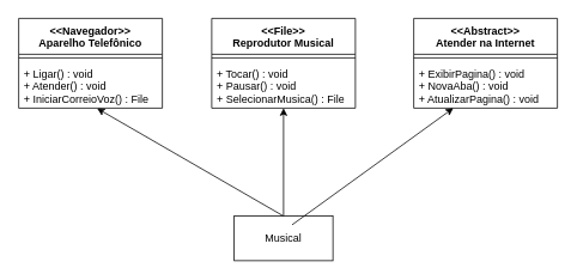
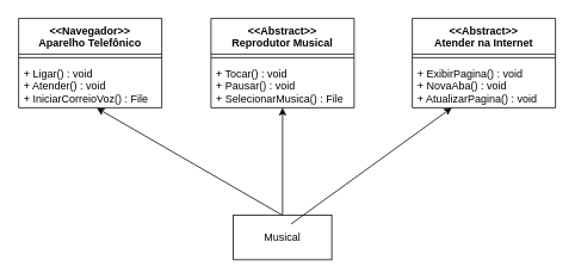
  <mxCell id="0" />
  <mxCell id="1" parent="0" />
  <mxCell id="2" value="Musical" style="html=1;whiteSpace=wrap;" vertex="1" parent="1"><mxGeometry x="260" y="240" width="110" height="50" as="geometry" /></mxCell>
- <mxCell id="3" value="&amp;lt;&amp;lt;File&amp;gt;&amp;gt;&lt;br&gt;Reprodutor Musical" style="swimlane;fontStyle=1;align=center;verticalAlign=top;childLayout=stackLayout;horizontal=1;startSize=40;horizontalStack=0;resizeParent=1;resizeParentMax=0;resizeLast=0;collapsible=1;marginBottom=0;whiteSpace=wrap;html=1;" vertex="1" parent="1"><mxGeometry x="235" y="20" width="160" height="100" as="geometry"><mxRectangle x="315" y="80" width="150" height="40" as="alternateBounds" /></mxGeometry></mxCell>
+ <mxCell id="3" value="&amp;lt;&amp;lt;Abstract&amp;gt;&amp;gt;&lt;br&gt;Reprodutor Musical" style="swimlane;fontStyle=1;align=center;verticalAlign=top;childLayout=stackLayout;horizontal=1;startSize=40;horizontalStack=0;resizeParent=1;resizeParentMax=0;resizeLast=0;collapsible=1;marginBottom=0;whiteSpace=wrap;html=1;" vertex="1" parent="1"><mxGeometry x="235" y="20" width="160" height="100" as="geometry"><mxRectangle x="315" y="80" width="150" height="40" as="alternateBounds" /></mxGeometry></mxCell>
  <mxCell id="4" value="" style="line;strokeWidth=1;fillColor=none;align=left;verticalAlign=middle;spacingTop=-1;spacingLeft=3;spacingRight=3;rotatable=0;labelPosition=right;points=[];portConstraint=eastwest;strokeColor=inherit;" vertex="1" parent="3"><mxGeometry y="40" width="160" height="8" as="geometry" /></mxCell>
  <mxCell id="5" value="+ Tocar() : void&lt;br&gt;+ Pausar() : void&lt;br&gt;+ SelecionarMusica() : File" style="text;strokeColor=none;fillColor=none;align=left;verticalAlign=top;spacingLeft=4;spacingRight=4;overflow=hidden;rotatable=0;points=[[0,0.5],[1,0.5]];portConstraint=eastwest;whiteSpace=wrap;html=1;" vertex="1" parent="3"><mxGeometry y="48" width="160" height="52" as="geometry" /></mxCell>
  <mxCell id="6" value="" style="endArrow=classic;html=1;rounded=0;exitX=0.5;exitY=0;exitDx=0;exitDy=0;" edge="1" parent="1" source="2" target="5"><mxGeometry width="50" height="50" relative="1" as="geometry"><mxPoint x="300" y="240" as="sourcePoint" /><mxPoint x="350" y="190" as="targetPoint" /></mxGeometry></mxCell>
  <mxCell id="7" value="&amp;lt;&amp;lt;Navegador&amp;gt;&amp;gt;&lt;br&gt;Aparelho Telefônico" style="swimlane;fontStyle=1;align=center;verticalAlign=top;childLayout=stackLayout;horizontal=1;startSize=40;horizontalStack=0;resizeParent=1;resizeParentMax=0;resizeLast=0;collapsible=1;marginBottom=0;whiteSpace=wrap;html=1;" vertex="1" parent="1"><mxGeometry x="20" y="20" width="160" height="100" as="geometry"><mxRectangle x="315" y="80" width="150" height="40" as="alternateBounds" /></mxGeometry></mxCell>
  <mxCell id="8" value="" style="line;strokeWidth=1;fillColor=none;align=left;verticalAlign=middle;spacingTop=-1;spacingLeft=3;spacingRight=3;rotatable=0;labelPosition=right;points=[];portConstraint=eastwest;strokeColor=inherit;" vertex="1" parent="7"><mxGeometry y="40" width="160" height="8" as="geometry" /></mxCell>
  <mxCell id="9" value="+ Ligar() : void&lt;br&gt;+ Atender() : void&lt;br&gt;+ IniciarCorreioVoz() : File" style="text;strokeColor=none;fillColor=none;align=left;verticalAlign=top;spacingLeft=4;spacingRight=4;overflow=hidden;rotatable=0;points=[[0,0.5],[1,0.5]];portConstraint=eastwest;whiteSpace=wrap;html=1;" vertex="1" parent="7"><mxGeometry y="48" width="160" height="52" as="geometry" /></mxCell>
  <mxCell id="10" value="" style="endArrow=classic;html=1;rounded=0;exitX=0.5;exitY=0;exitDx=0;exitDy=0;entryX=0.546;entryY=1.006;entryDx=0;entryDy=0;entryPerimeter=0;" edge="1" parent="1" target="9"><mxGeometry width="50" height="50" relative="1" as="geometry"><mxPoint x="314.5" y="240" as="sourcePoint" /><mxPoint x="314.5" y="120" as="targetPoint" /></mxGeometry></mxCell>
  <mxCell id="11" value="&amp;lt;&amp;lt;Abstract&amp;gt;&amp;gt;&lt;br&gt;Atender na Internet" style="swimlane;fontStyle=1;align=center;verticalAlign=top;childLayout=stackLayout;horizontal=1;startSize=40;horizontalStack=0;resizeParent=1;resizeParentMax=0;resizeLast=0;collapsible=1;marginBottom=0;whiteSpace=wrap;html=1;" vertex="1" parent="1"><mxGeometry x="460" y="20" width="160" height="100" as="geometry"><mxRectangle x="315" y="80" width="150" height="40" as="alternateBounds" /></mxGeometry></mxCell>
  <mxCell id="12" value="" style="line;strokeWidth=1;fillColor=none;align=left;verticalAlign=middle;spacingTop=-1;spacingLeft=3;spacingRight=3;rotatable=0;labelPosition=right;points=[];portConstraint=eastwest;strokeColor=inherit;" vertex="1" parent="11"><mxGeometry y="40" width="160" height="8" as="geometry" /></mxCell>
  <mxCell id="13" value="+ ExibirPagina() : void&lt;br&gt;+ NovaAba() : void&lt;br&gt;+ AtualizarPagina() : void" style="text;strokeColor=none;fillColor=none;align=left;verticalAlign=top;spacingLeft=4;spacingRight=4;overflow=hidden;rotatable=0;points=[[0,0.5],[1,0.5]];portConstraint=eastwest;whiteSpace=wrap;html=1;" vertex="1" parent="11"><mxGeometry y="48" width="160" height="52" as="geometry" /></mxCell>
  <mxCell id="14" value="" style="endArrow=classic;html=1;rounded=0;exitX=0.5;exitY=0;exitDx=0;exitDy=0;" edge="1" parent="1" target="13"><mxGeometry width="50" height="50" relative="1" as="geometry"><mxPoint x="324.5" y="250" as="sourcePoint" /><mxPoint x="117" y="130" as="targetPoint" /></mxGeometry></mxCell>
